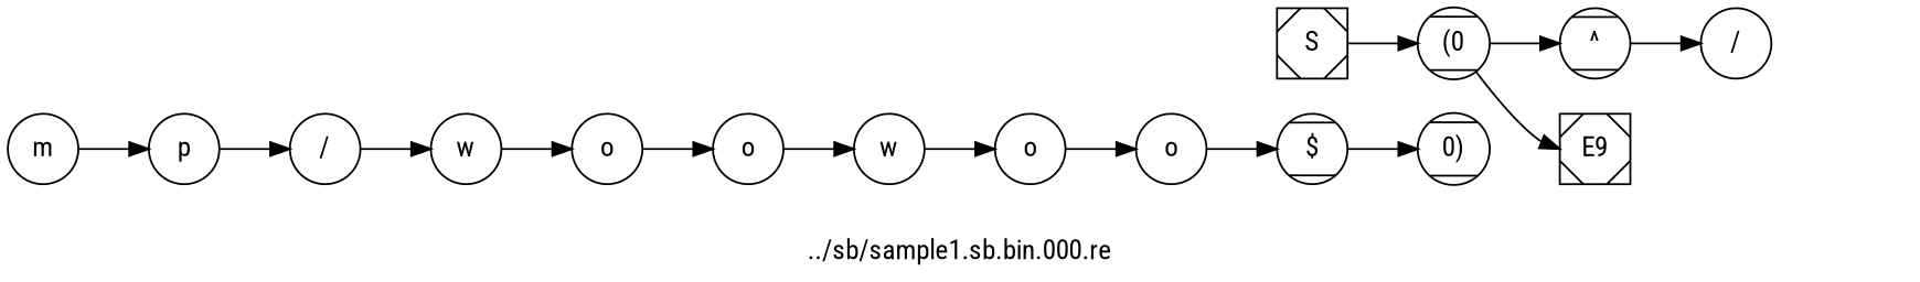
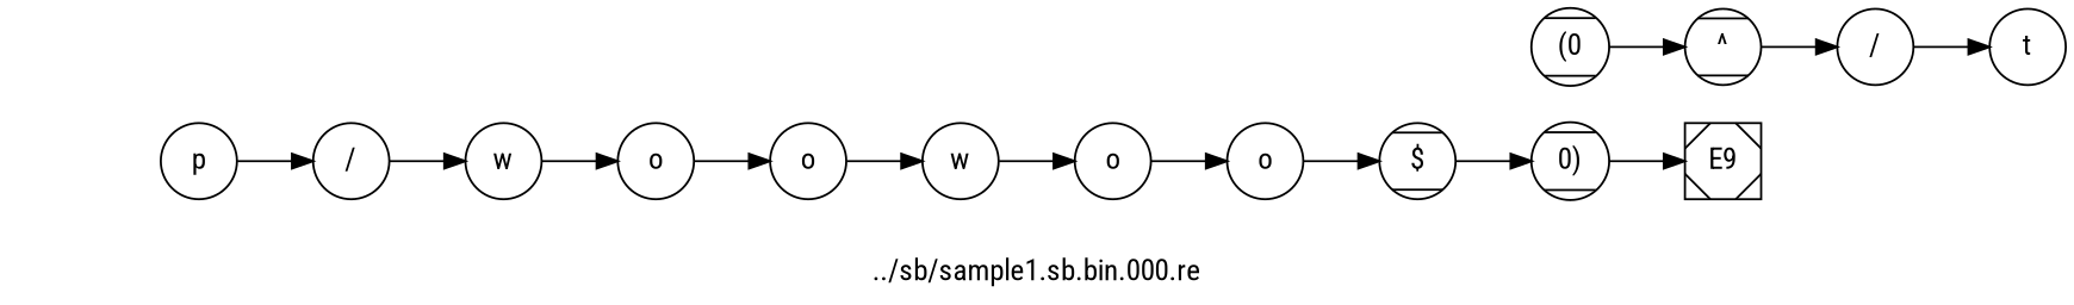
  digraph {
    fontname="Roboto Condensed"
    label="../sb/sample1.sb.bin.000.re"
    rankdir=LR
    node [fontname="Roboto Condensed" shape=circle]
    edge [fontname="Roboto Condensed" headport=w]
-   n1 [label=S shape=Msquare]
    n2 [label="(0" shape=Mcircle]
    n3 [label="^" shape=Mcircle]
    n4 [label=E9 shape=Msquare]
    n5 [label="/"]
    n6 [label="0)" shape=Mcircle]
    n7 [label="$" shape=Mcircle]
    n8 [label=o]
    n9 [label=o]
    n10 [label=w]
    n11 [label=o]
    n12 [label=o]
    n13 [label=w]
    n14 [label="/"]
    n15 [label=p]
-   n16 [label=m]
-   n1 -> n2
+   n17 [label=t]
    n2 -> n3
    n3 -> n5
-   n2 -> n4
+   n5 -> n17
+   n6 -> n4
    n7 -> n6
    n8 -> n7
    n9 -> n8
    n10 -> n9
    n11 -> n10
    n12 -> n11
    n13 -> n12
    n14 -> n13
    n15 -> n14
-   n16 -> n15
  }
